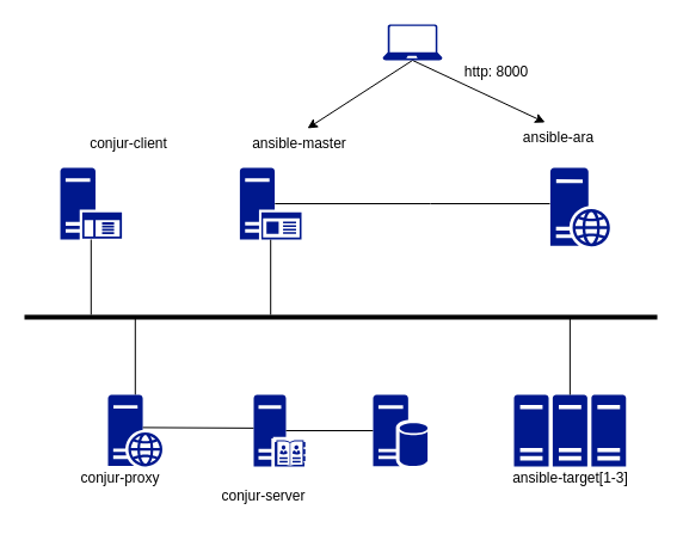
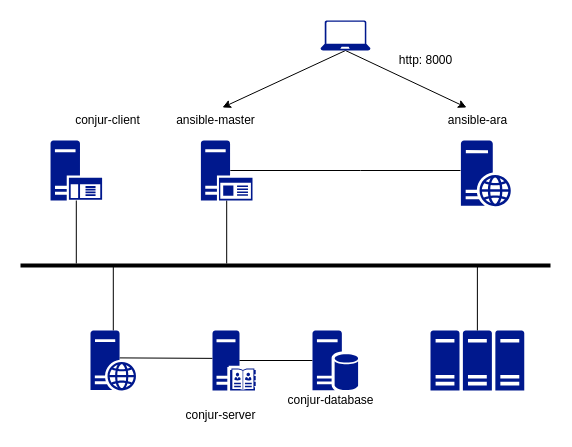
  <mxCell id="0" />
  <mxCell id="1" parent="0" />
  <mxCell id="2" value="" style="edgeStyle=none;rounded=0;orthogonalLoop=1;jettySize=auto;html=1;endArrow=none;endFill=0;" edge="1" parent="1" source="3"><mxGeometry relative="1" as="geometry"><mxPoint x="112.8" y="266" as="targetPoint" /></mxGeometry></mxCell>
  <mxCell id="3" value="" style="sketch=0;aspect=fixed;pointerEvents=1;shadow=0;dashed=0;html=1;strokeColor=none;labelPosition=center;verticalLabelPosition=bottom;verticalAlign=top;align=center;fillColor=#00188D;shape=mxgraph.mscae.enterprise.web_server" vertex="1" parent="1"><mxGeometry x="90" y="330" width="45.6" height="60" as="geometry" /></mxCell>
  <mxCell id="4" value="" style="sketch=0;aspect=fixed;pointerEvents=1;shadow=0;dashed=0;html=1;strokeColor=none;labelPosition=center;verticalLabelPosition=bottom;verticalAlign=top;align=center;fillColor=#00188D;shape=mxgraph.mscae.enterprise.server_farm" vertex="1" parent="1"><mxGeometry x="430.01" y="330" width="93.75" height="60" as="geometry" /></mxCell>
  <mxCell id="5" value="" style="edgeStyle=none;rounded=0;orthogonalLoop=1;jettySize=auto;html=1;endArrow=none;endFill=0;entryX=0.64;entryY=0.49;entryDx=0;entryDy=0;entryPerimeter=0;" edge="1" parent="1"><mxGeometry relative="1" as="geometry"><mxPoint x="212" y="357.887" as="sourcePoint" /><mxPoint x="119.184" y="357.4" as="targetPoint" /></mxGeometry></mxCell>
  <mxCell id="6" value="" style="sketch=0;aspect=fixed;pointerEvents=1;shadow=0;dashed=0;html=1;strokeColor=none;labelPosition=center;verticalLabelPosition=bottom;verticalAlign=top;align=center;fillColor=#00188D;shape=mxgraph.mscae.enterprise.server_directory" vertex="1" parent="1"><mxGeometry x="212" y="330" width="43.2" height="60" as="geometry" /></mxCell>
  <mxCell id="7" value="" style="rounded=0;orthogonalLoop=1;jettySize=auto;html=1;strokeColor=default;endArrow=none;endFill=0;" edge="1" parent="1" source="8" target="16"><mxGeometry relative="1" as="geometry" /></mxCell>
  <mxCell id="8" value="" style="sketch=0;aspect=fixed;pointerEvents=1;shadow=0;dashed=0;html=1;strokeColor=none;labelPosition=center;verticalLabelPosition=bottom;verticalAlign=top;align=center;fillColor=#00188D;shape=mxgraph.mscae.enterprise.application_server2" vertex="1" parent="1"><mxGeometry x="200.4" y="140" width="51.6" height="60" as="geometry" /></mxCell>
  <mxCell id="9" value="" style="edgeStyle=none;rounded=0;orthogonalLoop=1;jettySize=auto;html=1;endArrow=none;endFill=0;" edge="1" parent="1" source="10"><mxGeometry relative="1" as="geometry"><mxPoint x="75.8" y="263" as="targetPoint" /></mxGeometry></mxCell>
  <mxCell id="10" value="" style="sketch=0;aspect=fixed;pointerEvents=1;shadow=0;dashed=0;html=1;strokeColor=none;labelPosition=center;verticalLabelPosition=bottom;verticalAlign=top;align=center;fillColor=#00188D;shape=mxgraph.mscae.enterprise.application_server" vertex="1" parent="1"><mxGeometry x="50" y="140" width="51.6" height="60" as="geometry" /></mxCell>
  <mxCell id="11" value="" style="sketch=0;aspect=fixed;pointerEvents=1;shadow=0;dashed=0;html=1;strokeColor=none;labelPosition=center;verticalLabelPosition=bottom;verticalAlign=top;align=center;fillColor=#00188D;shape=mxgraph.mscae.enterprise.web_server" vertex="1" parent="1"><mxGeometry x="460.4" y="140" width="50" height="65.79" as="geometry" /></mxCell>
- <mxCell id="12" value="&lt;div&gt;ansible-ara&lt;/div&gt;" style="text;html=1;align=center;verticalAlign=middle;resizable=0;points=[];autosize=1;strokeColor=none;fillColor=none;" vertex="1" parent="1"><mxGeometry x="427.28" y="105" width="80" height="20" as="geometry" /></mxCell>
- <mxCell id="13" value="&lt;div&gt;ansible-master&lt;/div&gt;" style="text;html=1;align=center;verticalAlign=middle;resizable=0;points=[];autosize=1;strokeColor=none;fillColor=none;" vertex="1" parent="1"><mxGeometry x="200.4" y="110" width="100" height="20" as="geometry" /></mxCell>
+ <mxCell id="12" value="&lt;div&gt;ansible-ara&lt;/div&gt;" style="text;html=1;align=center;verticalAlign=middle;resizable=0;points=[];autosize=1;strokeColor=none;fillColor=none;" vertex="1" parent="1"><mxGeometry x="437.28" y="110" width="80" height="20" as="geometry" /></mxCell>
+ <mxCell id="13" value="&lt;div&gt;ansible-master&lt;/div&gt;" style="text;html=1;align=center;verticalAlign=middle;resizable=0;points=[];autosize=1;strokeColor=none;fillColor=none;" vertex="1" parent="1"><mxGeometry x="165.4" y="110" width="100" height="20" as="geometry" /></mxCell>
  <mxCell id="14" value="conjur-client" style="text;html=1;align=center;verticalAlign=middle;resizable=0;points=[];autosize=1;strokeColor=none;fillColor=none;" vertex="1" parent="1"><mxGeometry x="66.6" y="110" width="80" height="20" as="geometry" /></mxCell>
  <mxCell id="15" value="" style="rounded=0;orthogonalLoop=1;jettySize=auto;html=1;entryX=0.5;entryY=0;entryDx=0;entryDy=0;entryPerimeter=0;endArrow=none;endFill=0;" edge="1" parent="1" source="16" target="4"><mxGeometry relative="1" as="geometry" /></mxCell>
  <mxCell id="16" value="" style="line;strokeWidth=4;html=1;perimeter=backbonePerimeter;points=[];outlineConnect=0;fillColor=#1187AB;" vertex="1" parent="1"><mxGeometry x="20" y="260" width="530" height="10" as="geometry" /></mxCell>
  <mxCell id="17" value="" style="edgeStyle=none;rounded=0;orthogonalLoop=1;jettySize=auto;html=1;endArrow=none;endFill=0;entryX=0.625;entryY=0.5;entryDx=0;entryDy=0;entryPerimeter=0;" edge="1" parent="1" source="18" target="6"><mxGeometry relative="1" as="geometry" /></mxCell>
  <mxCell id="18" value="" style="sketch=0;aspect=fixed;pointerEvents=1;shadow=0;dashed=0;html=1;strokeColor=none;labelPosition=center;verticalLabelPosition=bottom;verticalAlign=top;align=center;fillColor=#00188D;shape=mxgraph.mscae.enterprise.database_server" vertex="1" parent="1"><mxGeometry x="312" y="330" width="45.6" height="60" as="geometry" /></mxCell>
  <mxCell id="19" value="" style="endArrow=none;html=1;rounded=0;exitX=0.57;exitY=0.5;exitDx=0;exitDy=0;exitPerimeter=0;" edge="1" parent="1" source="8"><mxGeometry width="50" height="50" relative="1" as="geometry"><mxPoint x="250" y="181" as="sourcePoint" /><mxPoint x="460" y="170" as="targetPoint" /><Array as="points"><mxPoint x="360" y="170" /></Array></mxGeometry></mxCell>
- <mxCell id="20" value="conjur-proxy" style="text;html=1;align=center;verticalAlign=middle;resizable=0;points=[];autosize=1;strokeColor=none;fillColor=none;" vertex="1" parent="1"><mxGeometry x="60" y="390" width="80" height="20" as="geometry" /></mxCell>
  <mxCell id="21" value="conjur-server" style="text;html=1;align=center;verticalAlign=middle;resizable=0;points=[];autosize=1;strokeColor=none;fillColor=none;" vertex="1" parent="1"><mxGeometry x="175.4" y="405" width="90" height="20" as="geometry" /></mxCell>
- <mxCell id="23" value="ansible-target[1-3]" style="text;html=1;align=center;verticalAlign=middle;resizable=0;points=[];autosize=1;strokeColor=none;fillColor=none;" vertex="1" parent="1"><mxGeometry x="416.89" y="390" width="120" height="20" as="geometry" /></mxCell>
+ <mxCell id="22" value="conjur-database" style="text;html=1;align=center;verticalAlign=middle;resizable=0;points=[];autosize=1;strokeColor=none;fillColor=none;" vertex="1" parent="1"><mxGeometry x="275" y="390" width="110" height="20" as="geometry" /></mxCell>
  <mxCell id="24" value="" style="endArrow=classic;html=1;rounded=0;strokeColor=default;exitX=0.5;exitY=1;exitDx=0;exitDy=0;exitPerimeter=0;entryX=0.566;entryY=-0.15;entryDx=0;entryDy=0;entryPerimeter=0;" edge="1" parent="1" source="27" target="13"><mxGeometry width="50" height="50" relative="1" as="geometry"><mxPoint x="330" y="40" as="sourcePoint" /><mxPoint x="220" y="100" as="targetPoint" /></mxGeometry></mxCell>
  <mxCell id="25" value="" style="endArrow=classic;html=1;rounded=0;strokeColor=default;exitX=0.5;exitY=1;exitDx=0;exitDy=0;exitPerimeter=0;entryX=0.359;entryY=-0.15;entryDx=0;entryDy=0;entryPerimeter=0;" edge="1" parent="1" source="27" target="12"><mxGeometry width="50" height="50" relative="1" as="geometry"><mxPoint x="370" y="40" as="sourcePoint" /><mxPoint x="460" y="100" as="targetPoint" /></mxGeometry></mxCell>
- <mxCell id="26" value="http: 8000" style="text;html=1;align=center;verticalAlign=middle;resizable=0;points=[];autosize=1;strokeColor=none;fillColor=none;" vertex="1" parent="1"><mxGeometry x="380" y="50" width="70" height="20" as="geometry" /></mxCell>
+ <mxCell id="26" value="http: 8000" style="text;html=1;align=center;verticalAlign=middle;resizable=0;points=[];autosize=1;strokeColor=none;fillColor=none;" vertex="1" parent="1"><mxGeometry x="390" y="50" width="70" height="20" as="geometry" /></mxCell>
  <mxCell id="27" value="" style="sketch=0;aspect=fixed;pointerEvents=1;shadow=0;dashed=0;html=1;strokeColor=none;labelPosition=center;verticalLabelPosition=bottom;verticalAlign=top;align=center;fillColor=#00188D;shape=mxgraph.azure.laptop" vertex="1" parent="1"><mxGeometry x="320" y="20" width="50" height="30" as="geometry" /></mxCell>
